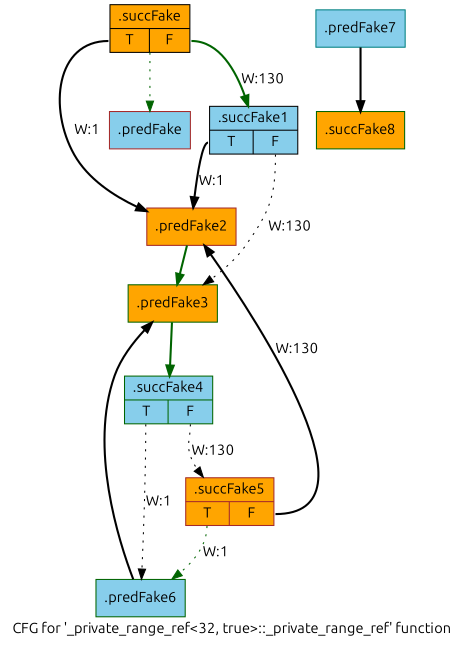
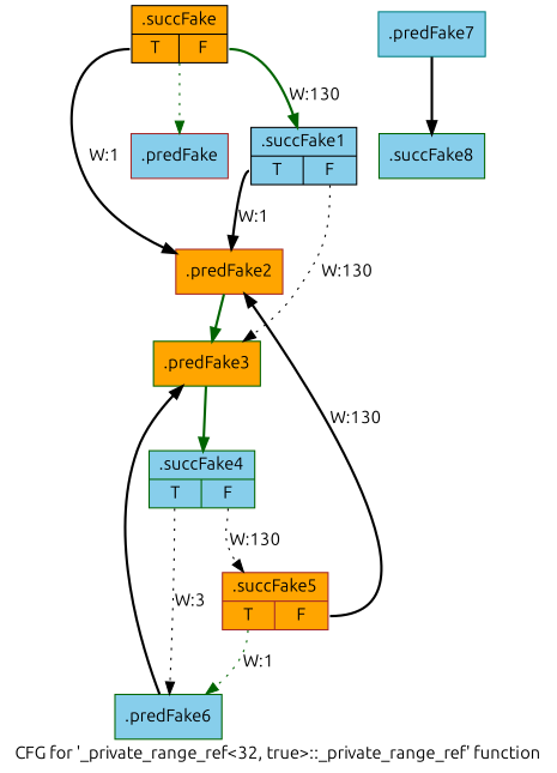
  digraph {
    fontname=Ubuntu
    label="CFG for '_private_range_ref\<32, true\>::_private_range_ref' function"
    node [color=darkgreen fillcolor=skyblue fontname=Ubuntu shape=record style=filled filename="/media/miguel/NewVolume/Linux/Xilinx/Vitis_HLS/2020.2/include/etc/ap_private.h" linenumber=6308]
    edge [color=black filename="/media/miguel/NewVolume/Linux/Xilinx/Vitis_HLS/2020.2/include/etc/ap_private.h" fontname=Ubuntu style=bold]
    n1 [color=brown label="{.predFake}" filename="" linenumber=""]
    n2 [color=black fillcolor=orange label="{.succFake|{<s0>T|<s1>F}}"]
    n3 [color=brown fillcolor=orange label="{.predFake2}"]
    n4 [color=black label="{.succFake1|{<s0>T|<s1>F}}"]
    n5 [fillcolor=orange label="{.predFake3}"]
    n6 [label="{.succFake4|{<s0>T|<s1>F}}" linenumber=6312]
    n7 [label="{.predFake6}" linenumber=6312]
    n8 [color=brown fillcolor=orange label="{.succFake5|{<s0>T|<s1>F}}" linenumber=6312]
    n9 [color=teal label="{.predFake7}" linenumber=6312]
-   n10 [fillcolor=orange label="{.succFake8}" linenumber=6315]
+   n10 [label="{.succFake8}" linenumber=6315]
    n2 -> n1 [color=darkgreen execusionnum=129 style=dotted]
    n2 -> n3 [label="W:1" tailport=s0 filename=""]
    n2 -> n4 [color=darkgreen execusionnum=129 label="W:130" tailport=s1]
    n3 -> n5 [color=darkgreen execusionnum=0]
    n4 -> n3 [label="W:1" tailport=s0 filename=""]
    n4 -> n5 [label="W:130" style=dotted tailport=s1 filename=""]
    n5 -> n6 [color=darkgreen execusionnum=129]
-   n6 -> n7 [label="W:1" style=dotted tailport=s0 filename=""]
+   n6 -> n7 [label="W:3" style=dotted tailport=s0 filename=""]
    n6 -> n8 [execusionnum=129 label="W:130" style=dotted tailport=s1]
    n7 -> n5 [execusionnum=0]
    n8 -> n3 [label="W:130" tailport=s1 filename=""]
    n8 -> n7 [color=darkgreen label="W:1" style=dotted tailport=s0 filename=""]
    n9 -> n10 [execusionnum=129]
  }
